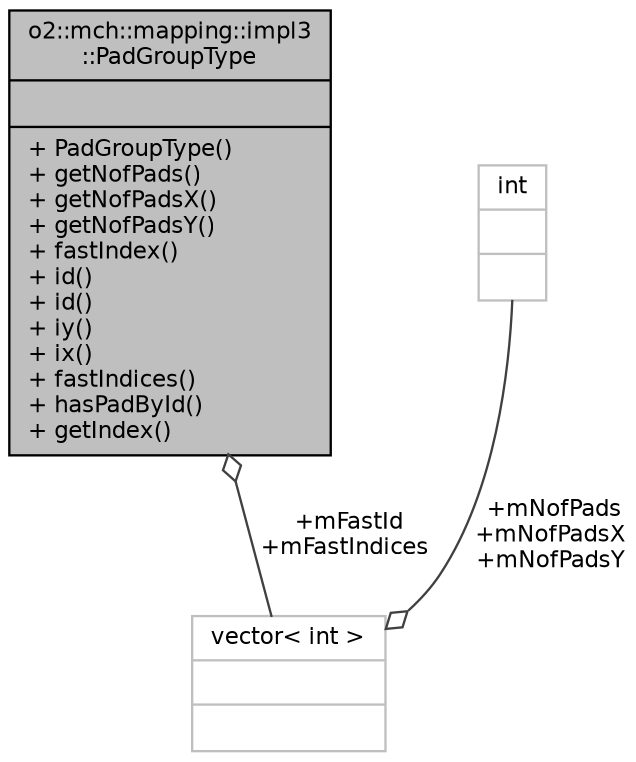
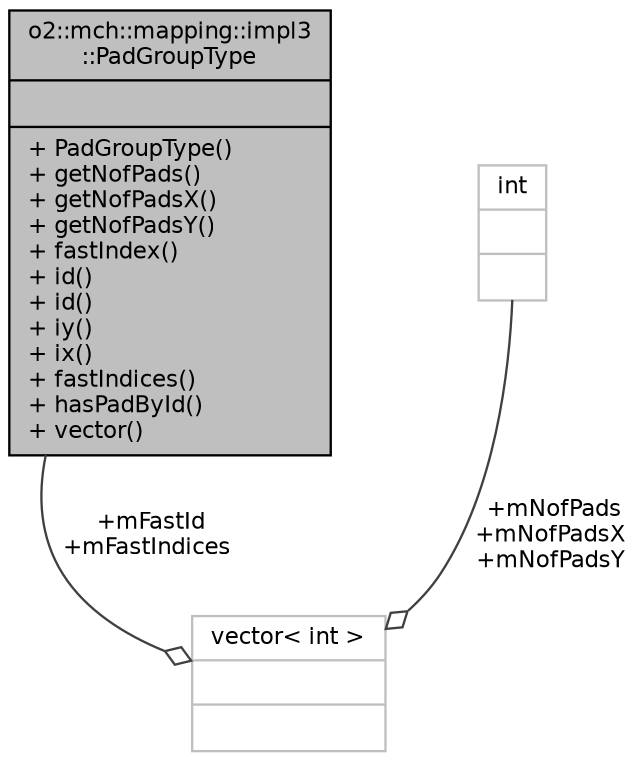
  digraph {
    node [color=grey75 fontname=Helvetica fontsize=10 shape=record]
    edge [arrowhead=odiamond color=grey25 fontname=Helvetica fontsize=10 labelfontname=Helvetica labelfontsize=10 style=solid]
-   n1 [color=black fillcolor=grey75 fontcolor=black height=0.2 label="{o2::mch::mapping::impl3\l::PadGroupType\n||+ PadGroupType()\l+ getNofPads()\l+ getNofPadsX()\l+ getNofPadsY()\l+ fastIndex()\l+ id()\l+ id()\l+ iy()\l+ ix()\l+ fastIndices()\l+ hasPadById()\l+ getIndex()\l}" style=filled width=0.4]
+   n1 [color=black fillcolor=grey75 fontcolor=black height=0.2 label="{o2::mch::mapping::impl3\l::PadGroupType\n||+ PadGroupType()\l+ getNofPads()\l+ getNofPadsX()\l+ getNofPadsY()\l+ fastIndex()\l+ id()\l+ id()\l+ iy()\l+ ix()\l+ fastIndices()\l+ hasPadById()\l+ vector()\l}" style=filled width=0.4]
    n2 [height=0.2 label="{vector\< int \>\n||}" width=0.4]
    n3 [height=0.2 label="{int\n||}" width=0.4]
-   n2 -> n1 [label=" +mFastId\n+mFastIndices"]
+   n1 -> n2 [label=" +mFastId\n+mFastIndices"]
    n3 -> n2 [label=" +mNofPads\n+mNofPadsX\n+mNofPadsY"]
  }
